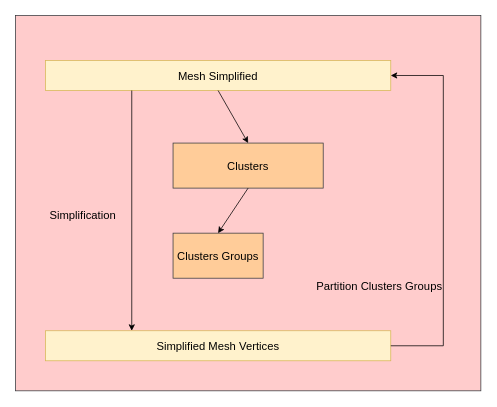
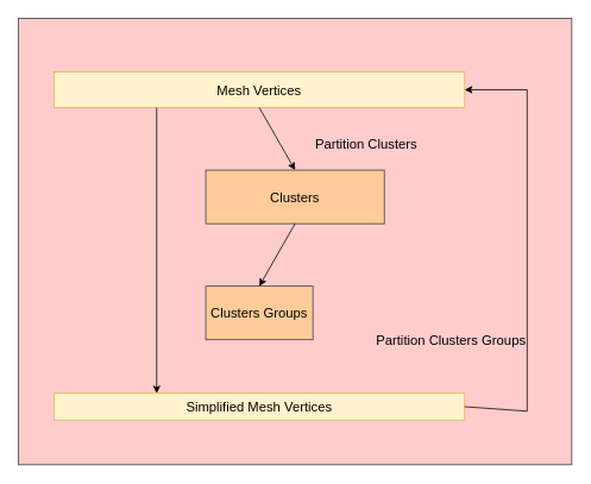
  <mxCell id="0" />
  <mxCell id="1" parent="0" />
  <mxCell id="2" value="" style="rounded=0;whiteSpace=wrap;html=1;fillColor=#ffcccc;strokeColor=#36393d;" parent="1" vertex="1"><mxGeometry x="20" y="20" width="620" height="500" as="geometry" /></mxCell>
  <mxCell id="3" value="Clusters" style="rounded=0;whiteSpace=wrap;html=1;fontSize=15;fillColor=#ffcc99;strokeColor=#36393d;" parent="1" vertex="1"><mxGeometry x="230" y="190" width="200" height="60" as="geometry" /></mxCell>
- <mxCell id="4" value="Clusters Groups" style="rounded=0;whiteSpace=wrap;html=1;fontSize=15;fillColor=#ffcc99;strokeColor=#36393d;" parent="1" vertex="1"><mxGeometry x="230" y="310" width="120" height="60" as="geometry" /></mxCell>
- <mxCell id="5" value="Simplified Mesh Vertices" style="rounded=0;whiteSpace=wrap;html=1;fontSize=15;fillColor=#fff2cc;strokeColor=#d6b656;" parent="1" vertex="1"><mxGeometry x="60" y="440" width="460" height="40" as="geometry" /></mxCell>
- <mxCell id="6" value="Mesh Simplified" style="rounded=0;whiteSpace=wrap;html=1;fontSize=15;fillColor=#fff2cc;strokeColor=#d6b656;" parent="1" vertex="1"><mxGeometry x="60" y="80" width="460" height="40" as="geometry" /></mxCell>
+ <mxCell id="4" value="Clusters Groups" style="rounded=0;whiteSpace=wrap;html=1;fontSize=15;fillColor=#ffcc99;strokeColor=#36393d;" parent="1" vertex="1"><mxGeometry x="230" y="320" width="120" height="60" as="geometry" /></mxCell>
+ <mxCell id="5" value="Simplified Mesh Vertices" style="rounded=0;whiteSpace=wrap;html=1;fontSize=15;fillColor=#fff2cc;strokeColor=#d6b656;" parent="1" vertex="1"><mxGeometry x="60" y="440" width="460" height="30" as="geometry" /></mxCell>
+ <mxCell id="6" value="Mesh Vertices" style="rounded=0;whiteSpace=wrap;html=1;fontSize=15;fillColor=#fff2cc;strokeColor=#d6b656;" parent="1" vertex="1"><mxGeometry x="60" y="80" width="460" height="40" as="geometry" /></mxCell>
  <mxCell id="7" value="" style="endArrow=classic;html=1;rounded=0;exitX=0.25;exitY=1;exitDx=0;exitDy=0;entryX=0.25;entryY=0;entryDx=0;entryDy=0;" parent="1" source="6" target="5" edge="1"><mxGeometry width="50" height="50" relative="1" as="geometry"><mxPoint x="340" y="200" as="sourcePoint" /><mxPoint x="390" y="150" as="targetPoint" /></mxGeometry></mxCell>
- <mxCell id="8" value="Simplification" style="text;html=1;align=center;verticalAlign=middle;whiteSpace=wrap;rounded=0;fontSize=15;" parent="1" vertex="1"><mxGeometry x="70" y="270" width="80" height="30" as="geometry" /></mxCell>
  <mxCell id="9" value="" style="endArrow=classic;html=1;rounded=0;exitX=0.5;exitY=1;exitDx=0;exitDy=0;entryX=0.5;entryY=0;entryDx=0;entryDy=0;" parent="1" source="6" target="3" edge="1"><mxGeometry width="50" height="50" relative="1" as="geometry"><mxPoint x="340" y="200" as="sourcePoint" /><mxPoint x="390" y="150" as="targetPoint" /></mxGeometry></mxCell>
  <mxCell id="10" value="" style="endArrow=classic;html=1;rounded=0;exitX=0.5;exitY=1;exitDx=0;exitDy=0;entryX=0.5;entryY=0;entryDx=0;entryDy=0;" parent="1" source="3" target="4" edge="1"><mxGeometry width="50" height="50" relative="1" as="geometry"><mxPoint x="300" y="130" as="sourcePoint" /><mxPoint x="300" y="200" as="targetPoint" /></mxGeometry></mxCell>
  <mxCell id="11" value="" style="endArrow=classic;html=1;rounded=0;exitX=1;exitY=0.5;exitDx=0;exitDy=0;entryX=1;entryY=0.5;entryDx=0;entryDy=0;" parent="1" source="5" target="6" edge="1"><mxGeometry width="50" height="50" relative="1" as="geometry"><mxPoint x="340" y="200" as="sourcePoint" /><mxPoint x="390" y="150" as="targetPoint" /><Array as="points"><mxPoint x="590" y="460" /><mxPoint x="590" y="100" /></Array></mxGeometry></mxCell>
+ <mxCell id="12" value="Partition Clusters" style="text;html=1;align=center;verticalAlign=middle;whiteSpace=wrap;rounded=0;fontSize=15;" parent="1" vertex="1"><mxGeometry x="340" y="145" width="140" height="30" as="geometry" /></mxCell>
  <mxCell id="13" value="Partition Clusters Groups" style="text;html=1;align=center;verticalAlign=middle;whiteSpace=wrap;rounded=0;fontSize=15;" parent="1" vertex="1"><mxGeometry x="415" y="365" width="180" height="30" as="geometry" /></mxCell>
